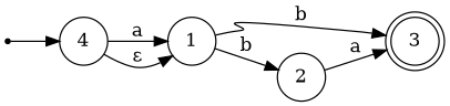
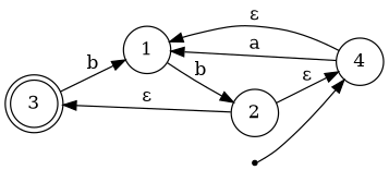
  digraph {
    rankdir=LR
    node [shape=circle]
    3 [shape=doublecircle]
    1
    2
    q [shape=point]
    n5 [label=4]
-   1 -> 3 [label=b]
+   3 -> 1 [label=b]
    1 -> 2 [label=b]
-   2 -> 3 [label=a]
+   2 -> 3 [label="ε"]
+   2 -> n5 [label="ε"]
    q -> n5
    n5 -> 1 [label=a]
    n5 -> 1 [label="ε"]
  }
